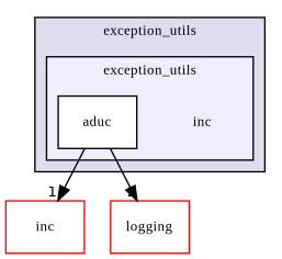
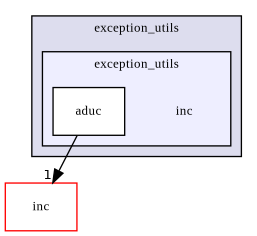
  digraph {
    compound=true
    fontname="Liberation Serif"
    node [fontname="Liberation Serif" fontsize=10 shape=box color=red fillcolor=white style=filled]
    edge [labeldistance=1.5 labelfontname=Helvetica labelfontsize=10 fontname="Liberation Serif"]
    n1 [label=inc shape=plaintext color="" fillcolor="" style=""]
    n2 [color=black label=aduc]
    n3 [label=inc]
-   n4 [label=logging]
    subgraph cluster_1 {
      bgcolor="#ddddee"
      fontsize=10
      label=exception_utils
      pencolor=black
      subgraph cluster_2 {
        bgcolor="#eeeeff"
        fontsize=10
        pencolor=black
        n1
        n2
      }
    }
    n2 -> n3 [headlabel=1]
-   n2 -> n4 [headlabel=2]
  }
